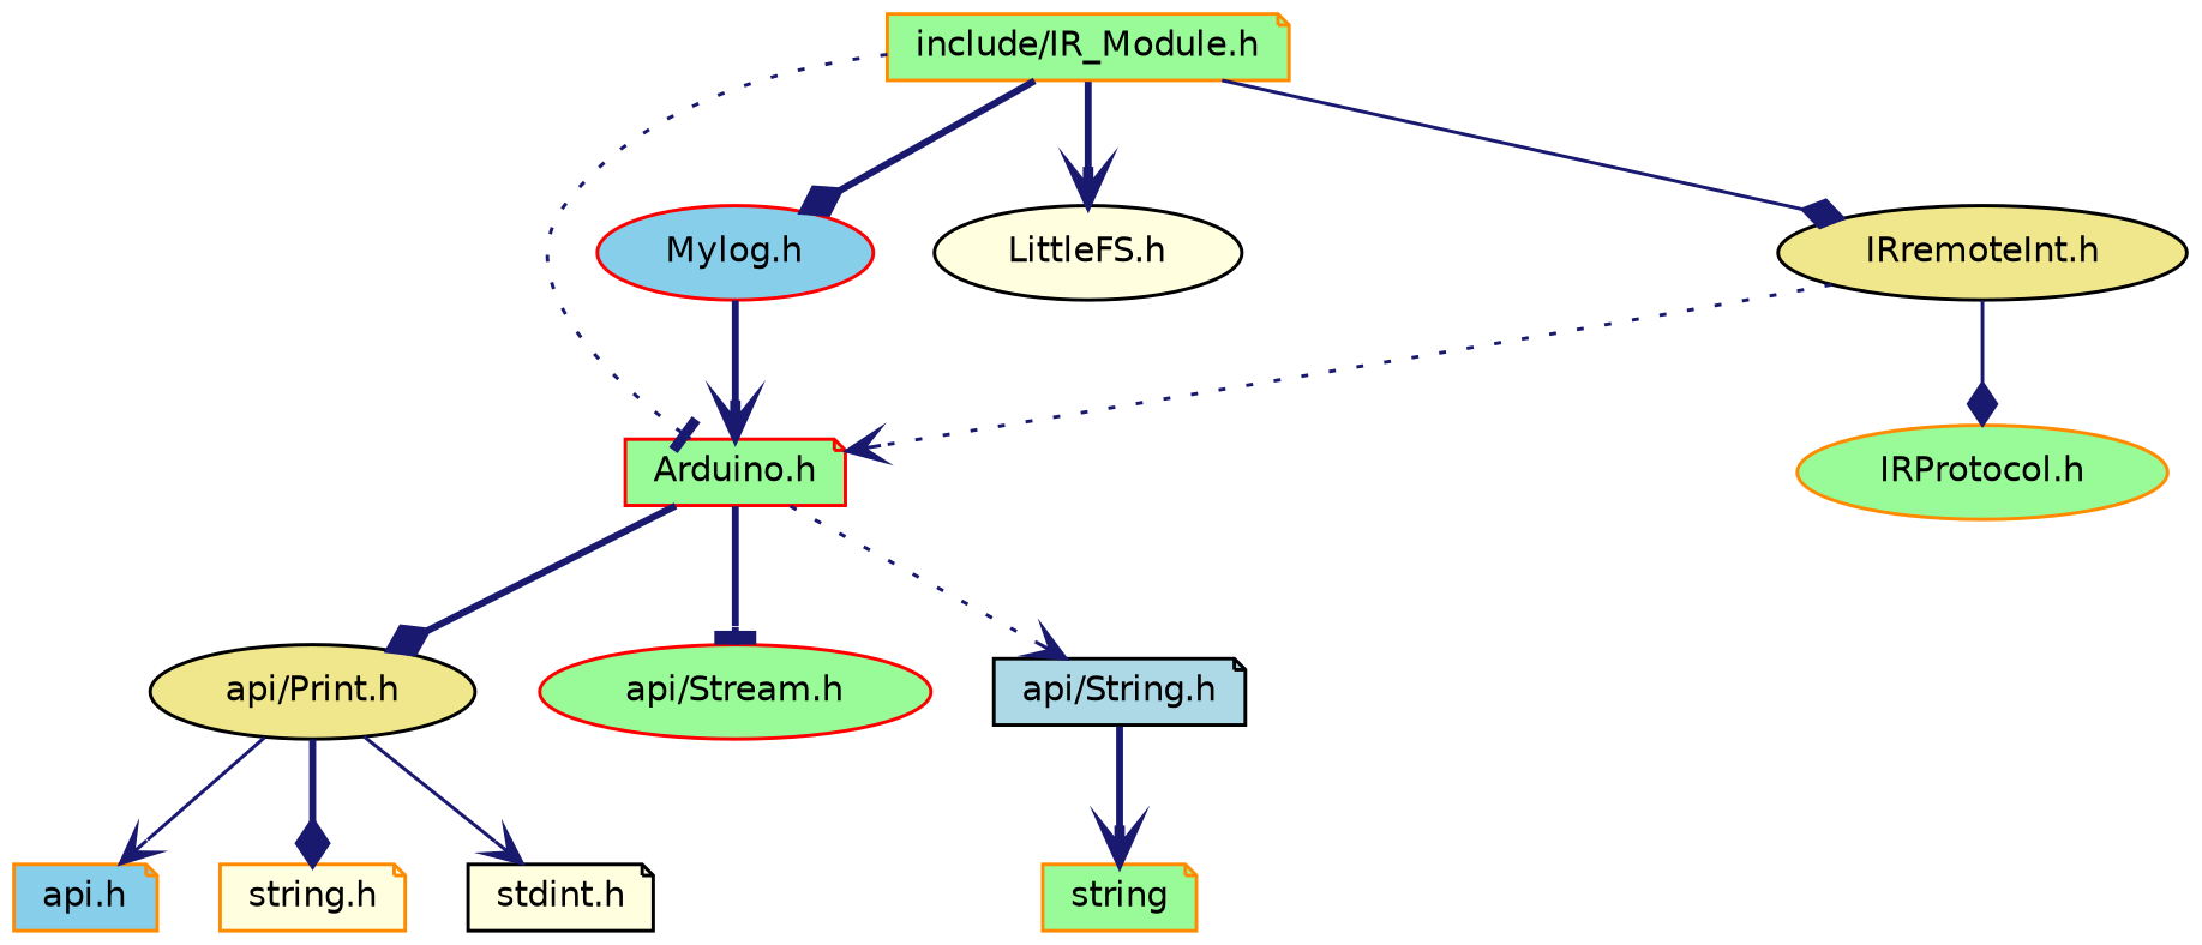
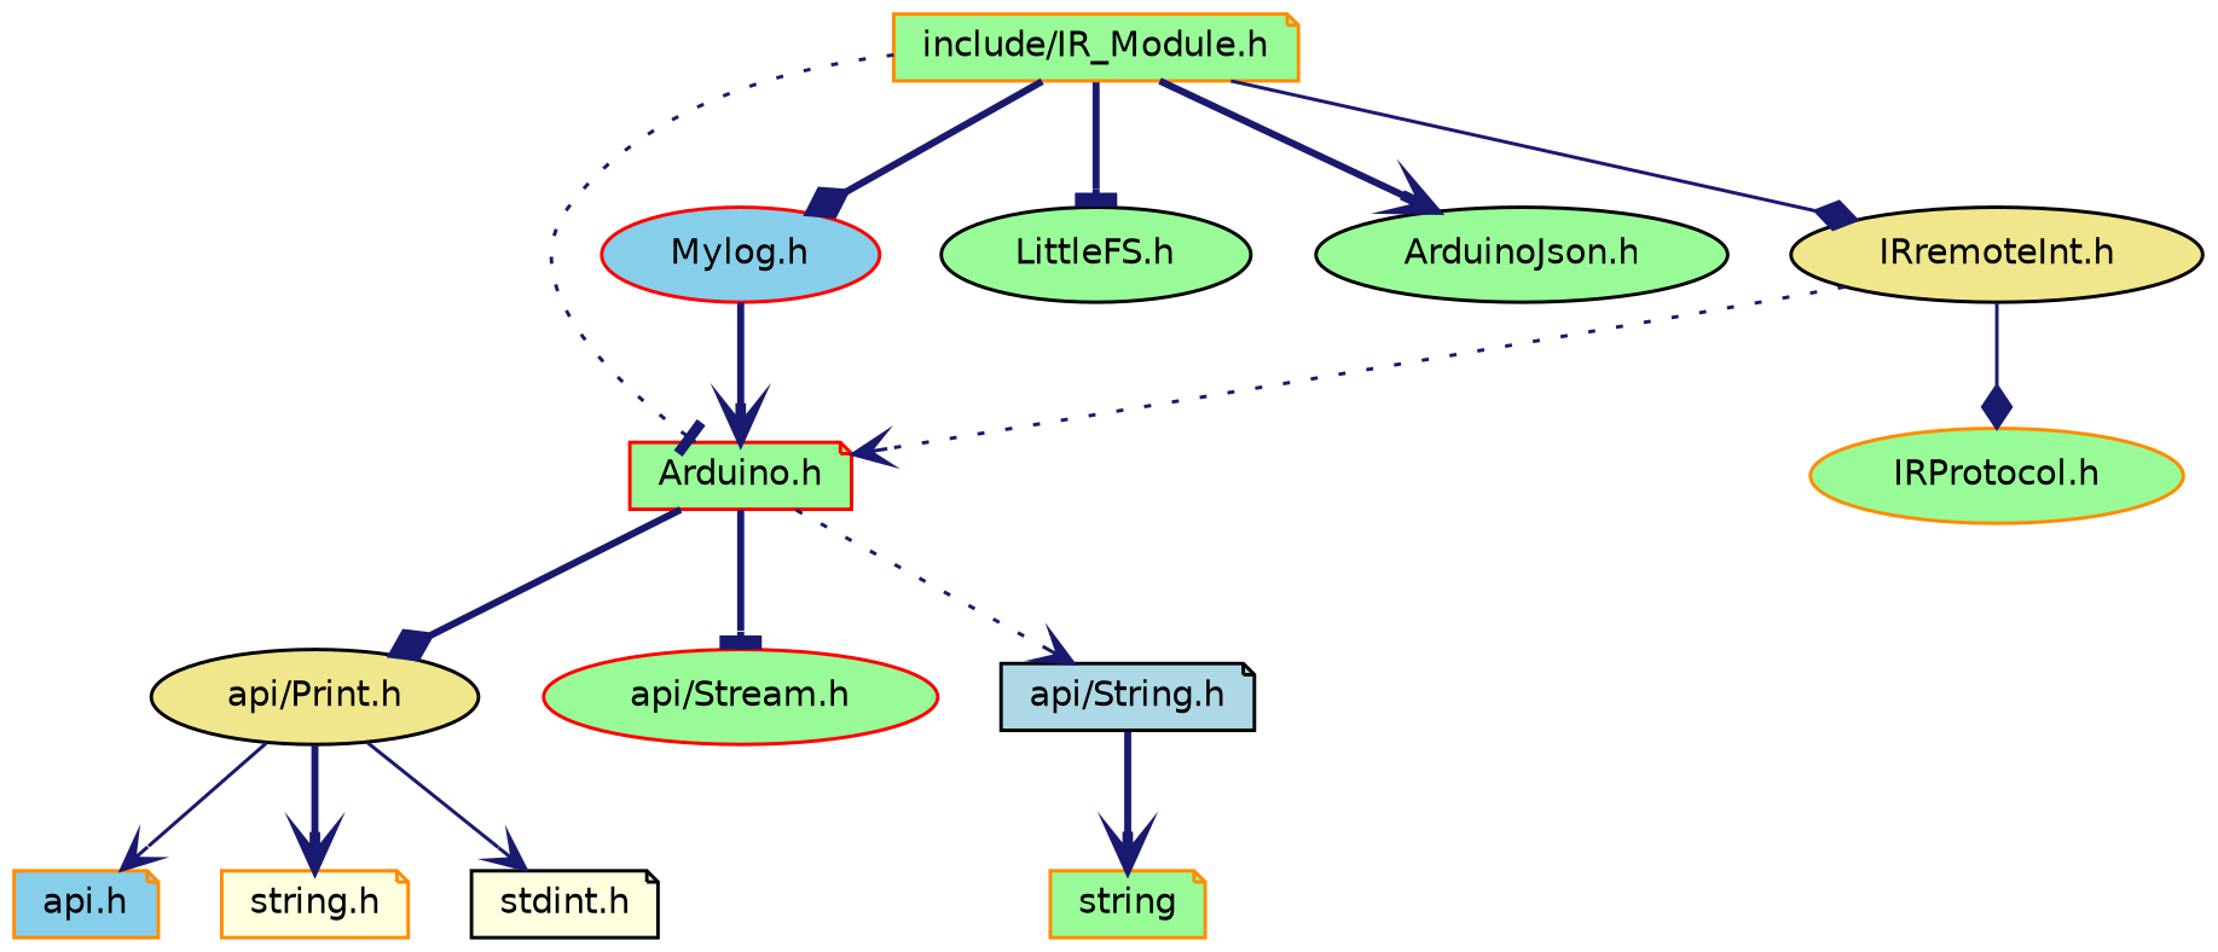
  digraph {
    node [color=black fillcolor=palegreen fontname=Helvetica fontsize=10 shape=note style=filled]
    edge [arrowhead=vee color=midnightblue fontname=Helvetica fontsize=10 labelfontname=Helvetica labelfontsize=10 style=bold]
    n1 [color=darkorange fontcolor=black height=0.2 label="include/IR_Module.h" width=0.4]
    n2 [fillcolor=khaki height=0.2 label="IRremoteInt.h" shape=ellipse width=0.4]
    n3 [color=red height=0.2 label="Arduino.h" width=0.4]
-   n4 [fillcolor=lightyellow height=0.2 label="LittleFS.h" shape=ellipse width=0.4]
+   n4 [height=0.2 label="LittleFS.h" shape=ellipse width=0.4]
+   n5 [height=0.2 label="ArduinoJson.h" shape=ellipse width=0.4]
    n6 [color=red fillcolor=skyblue height=0.2 label="Mylog.h" shape=ellipse width=0.4]
    n7 [color=darkorange height=0.2 label="IRProtocol.h" shape=ellipse width=0.4]
    n8 [fillcolor=khaki height=0.2 label="api/Print.h" shape=ellipse width=0.4]
    n9 [color=red height=0.2 label="api/Stream.h" shape=ellipse width=0.4]
    n10 [fillcolor=lightblue height=0.2 label="api/String.h" width=0.4]
    n11 [fillcolor=lightyellow height=0.2 label="stdint.h" width=0.4]
    n12 [color=darkorange fillcolor=skyblue height=0.2 label="api.h" width=0.4]
    n13 [color=darkorange fillcolor=lightyellow height=0.2 label="string.h" width=0.4]
    n14 [color=darkorange height=0.2 label=string width=0.4]
    n1 -> n2 [arrowhead=diamond style=solid]
    n1 -> n3 [arrowhead=tee style=dotted]
-   n1 -> n4
+   n1 -> n4 [arrowhead=tee]
+   n1 -> n5
    n1 -> n6 [arrowhead=diamond]
    n2 -> n3 [style=dotted]
    n2 -> n7 [arrowhead=diamond style=solid]
    n3 -> n8 [arrowhead=diamond]
    n3 -> n9 [arrowhead=tee]
    n3 -> n10 [style=dotted]
    n6 -> n3
    n8 -> n11 [style=solid]
    n8 -> n12 [style=solid]
-   n8 -> n13 [arrowhead=diamond]
+   n8 -> n13
    n10 -> n14
  }
